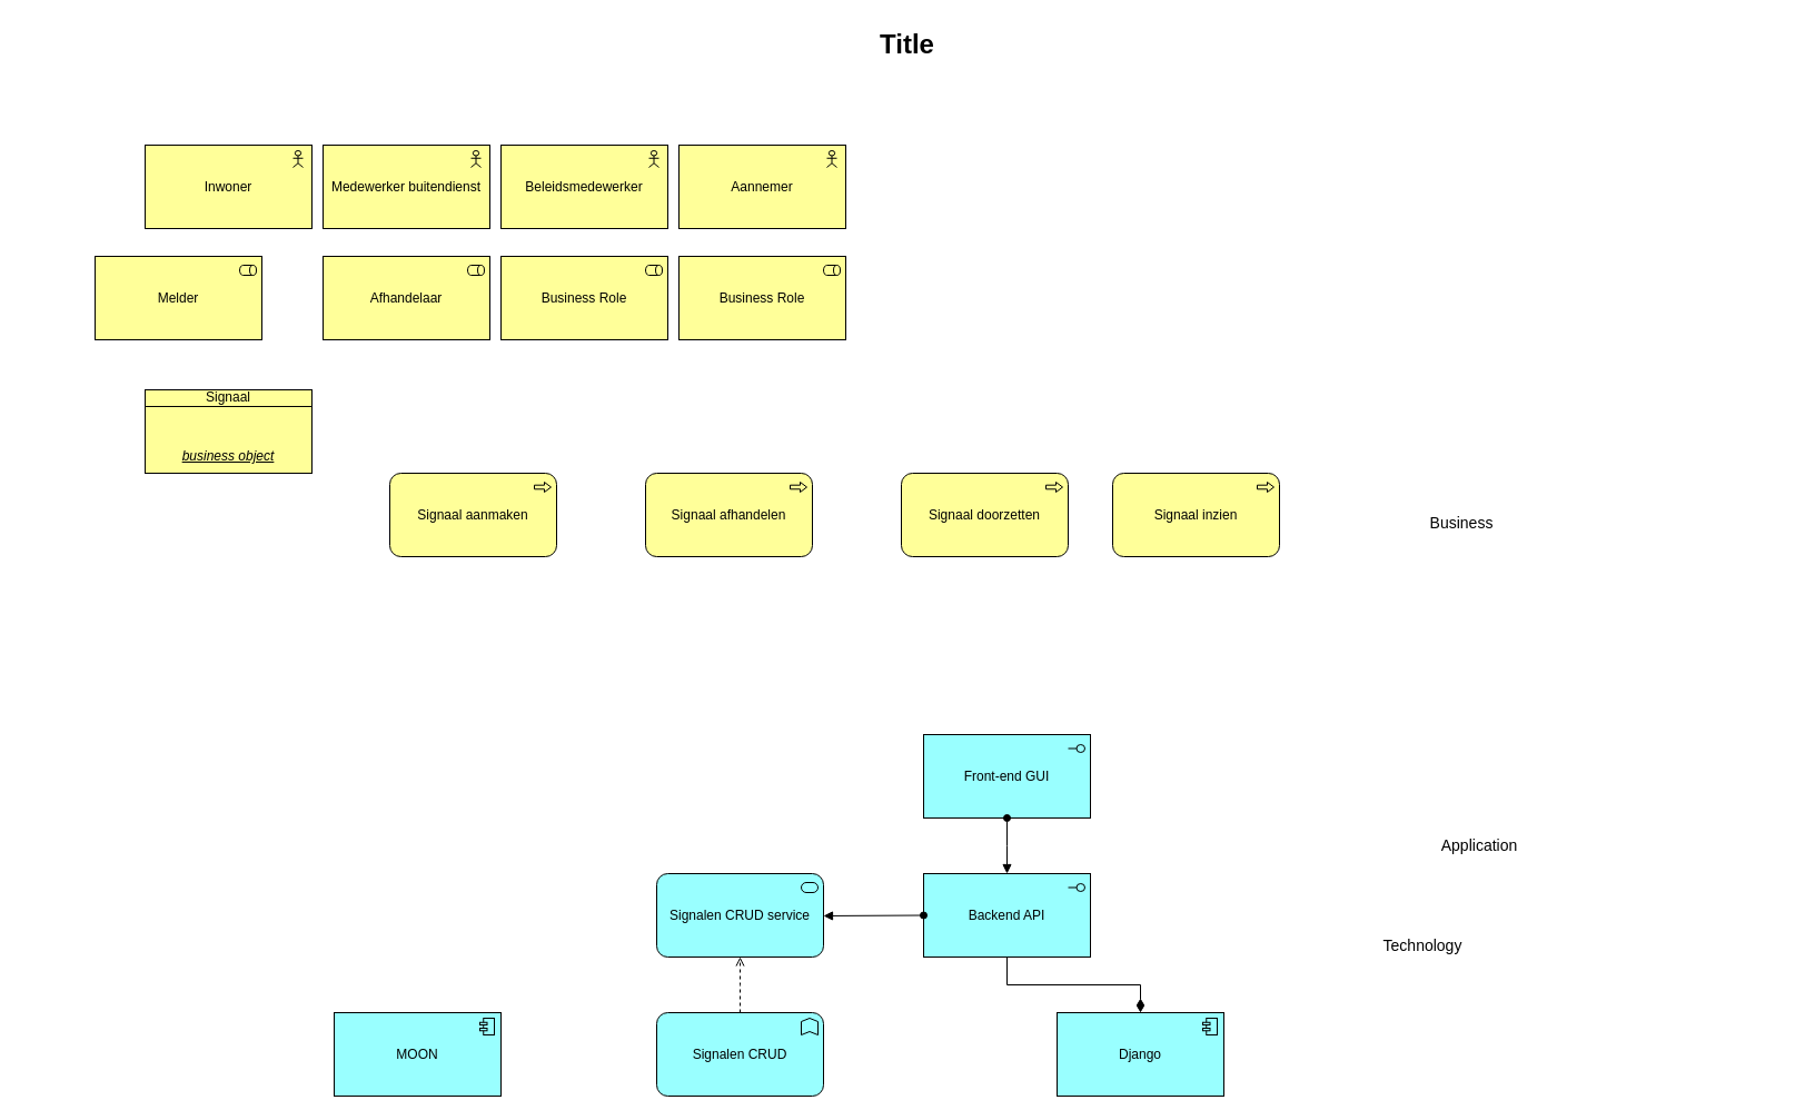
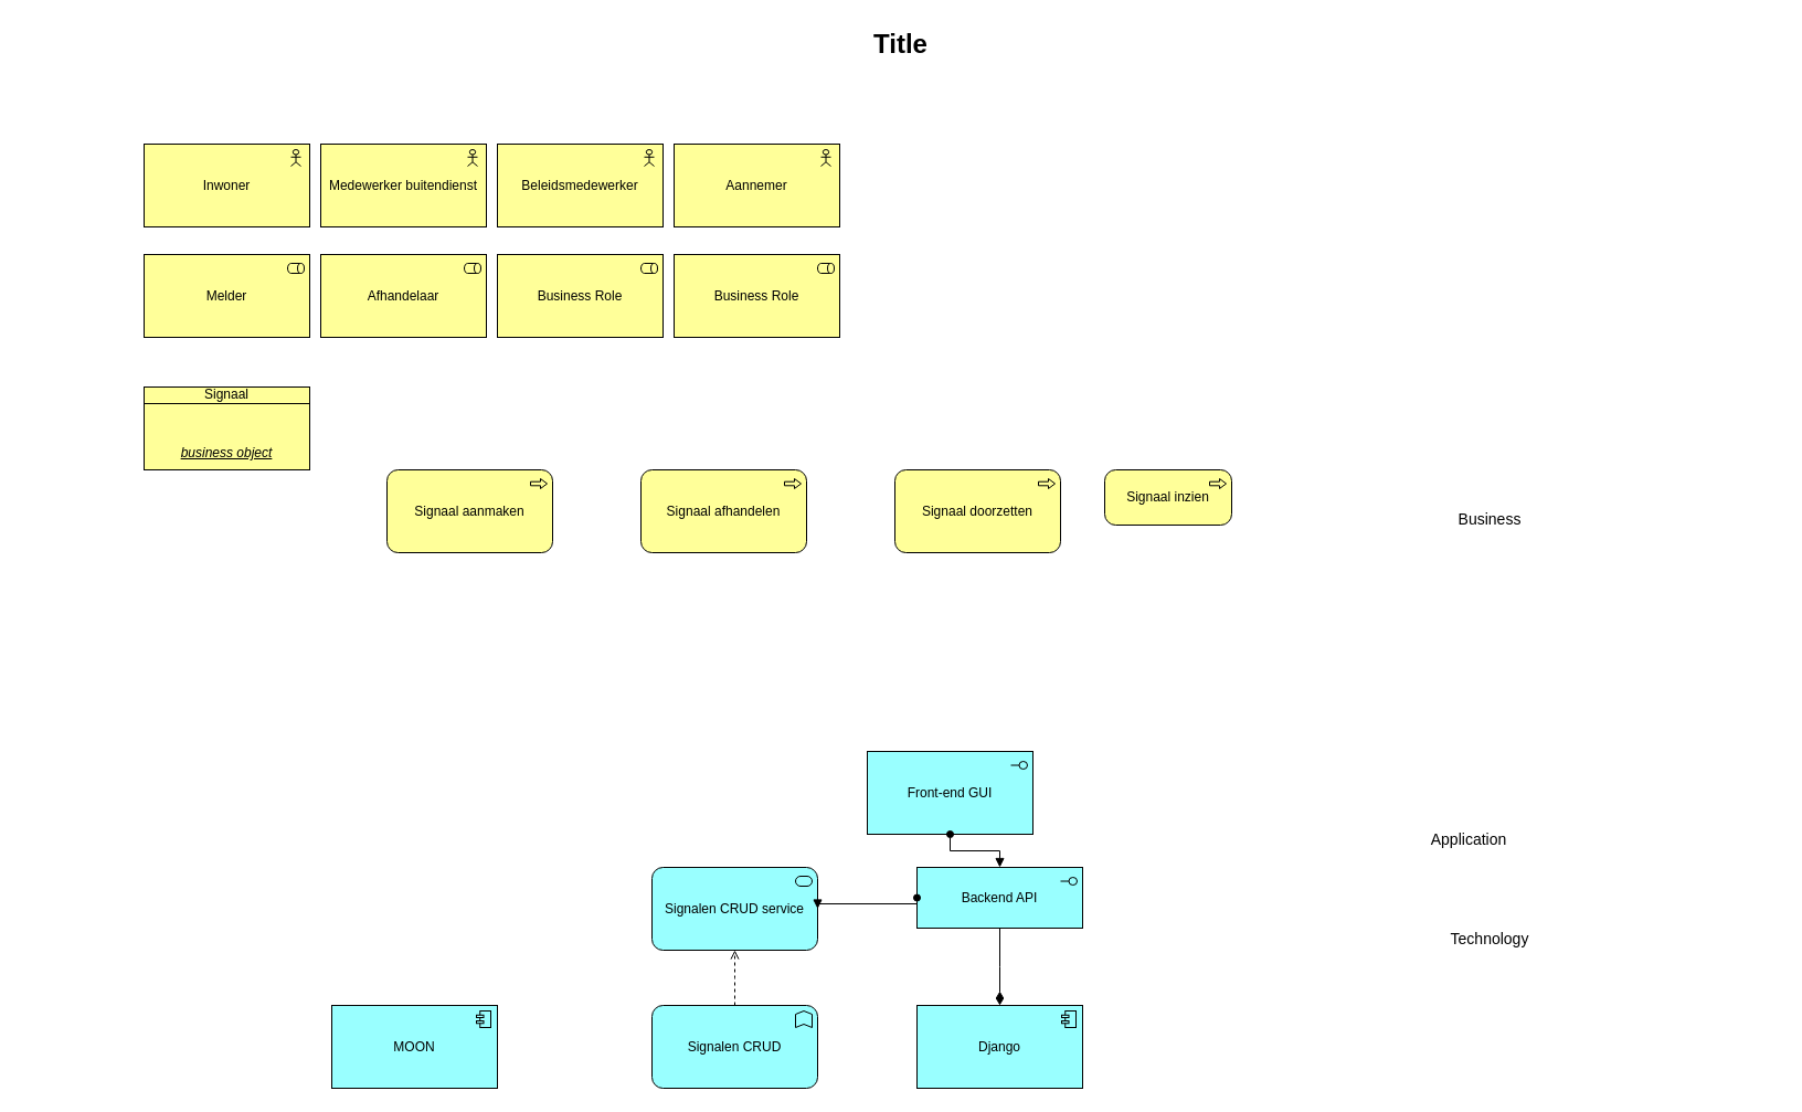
  <mxCell id="0" />
  <mxCell id="1" parent="0" />
- <mxCell id="2" value="Technology" style="text;html=1;strokeColor=none;fillColor=none;align=center;verticalAlign=middle;whiteSpace=wrap;fontSize=14;" parent="1" vertex="1"><mxGeometry x="1159" y="840" width="240" height="20" as="geometry" /></mxCell>
+ <mxCell id="2" value="Technology" style="text;html=1;strokeColor=none;fillColor=none;align=center;verticalAlign=middle;whiteSpace=wrap;fontSize=14;" parent="1" vertex="1"><mxGeometry x="1229" y="840" width="240" height="20" as="geometry" /></mxCell>
  <mxCell id="3" value="Application" style="text;html=1;strokeColor=none;fillColor=none;align=center;verticalAlign=middle;whiteSpace=wrap;fontSize=14;" parent="1" vertex="1"><mxGeometry x="1210" y="750" width="240" height="20" as="geometry" /></mxCell>
- <mxCell id="4" value="Business" style="text;html=1;strokeColor=none;fillColor=none;align=center;verticalAlign=middle;whiteSpace=wrap;fontSize=14;" parent="1" vertex="1"><mxGeometry x="1194" y="460" width="240" height="20" as="geometry" /></mxCell>
+ <mxCell id="4" value="Business" style="text;html=1;strokeColor=none;fillColor=none;align=center;verticalAlign=middle;whiteSpace=wrap;fontSize=14;" parent="1" vertex="1"><mxGeometry x="1229" y="460" width="240" height="20" as="geometry" /></mxCell>
  <mxCell id="5" value="Title" style="text;strokeColor=none;fillColor=none;html=1;fontSize=24;fontStyle=1;verticalAlign=middle;align=center;" parent="1" vertex="1"><mxGeometry x="20" y="20" width="1590" height="40" as="geometry" /></mxCell>
- <mxCell id="6" value="Melder" style="html=1;outlineConnect=0;whiteSpace=wrap;fillColor=#ffff99;shape=mxgraph.archimate3.application;appType=role;archiType=square;" vertex="1" parent="1"><mxGeometry x="85" y="230" width="150" height="75" as="geometry" /></mxCell>
+ <mxCell id="6" value="Melder" style="html=1;outlineConnect=0;whiteSpace=wrap;fillColor=#ffff99;shape=mxgraph.archimate3.application;appType=role;archiType=square;" vertex="1" parent="1"><mxGeometry x="130" y="230" width="150" height="75" as="geometry" /></mxCell>
  <mxCell id="7" value="Afhandelaar" style="html=1;outlineConnect=0;whiteSpace=wrap;fillColor=#ffff99;shape=mxgraph.archimate3.application;appType=role;archiType=square;" vertex="1" parent="1"><mxGeometry x="290" y="230" width="150" height="75" as="geometry" /></mxCell>
  <mxCell id="8" value="Business Role" style="html=1;outlineConnect=0;whiteSpace=wrap;fillColor=#ffff99;shape=mxgraph.archimate3.application;appType=role;archiType=square;" vertex="1" parent="1"><mxGeometry x="450" y="230" width="150" height="75" as="geometry" /></mxCell>
  <mxCell id="9" value="Business Role" style="html=1;outlineConnect=0;whiteSpace=wrap;fillColor=#ffff99;shape=mxgraph.archimate3.application;appType=role;archiType=square;" vertex="1" parent="1"><mxGeometry x="610" y="230" width="150" height="75" as="geometry" /></mxCell>
  <mxCell id="10" value="Medewerker buitendienst" style="html=1;outlineConnect=0;whiteSpace=wrap;fillColor=#ffff99;shape=mxgraph.archimate3.application;appType=actor;archiType=square;" vertex="1" parent="1"><mxGeometry x="290" y="130" width="150" height="75" as="geometry" /></mxCell>
  <mxCell id="11" value="Beleidsmedewerker" style="html=1;outlineConnect=0;whiteSpace=wrap;fillColor=#ffff99;shape=mxgraph.archimate3.application;appType=actor;archiType=square;" vertex="1" parent="1"><mxGeometry x="450" y="130" width="150" height="75" as="geometry" /></mxCell>
  <mxCell id="12" value="Aannemer" style="html=1;outlineConnect=0;whiteSpace=wrap;fillColor=#ffff99;shape=mxgraph.archimate3.application;appType=actor;archiType=square;" vertex="1" parent="1"><mxGeometry x="610" y="130" width="150" height="75" as="geometry" /></mxCell>
  <mxCell id="13" value="Inwoner" style="html=1;outlineConnect=0;whiteSpace=wrap;fillColor=#ffff99;shape=mxgraph.archimate3.application;appType=actor;archiType=square;" vertex="1" parent="1"><mxGeometry x="130" y="130" width="150" height="75" as="geometry" /></mxCell>
  <mxCell id="14" value="Signaal" style="html=1;outlineConnect=0;whiteSpace=wrap;fillColor=#ffff99;shape=mxgraph.archimate3.businessObject;overflow=fill;" vertex="1" parent="1"><mxGeometry x="130" y="350" width="150" height="75" as="geometry" /></mxCell>
  <mxCell id="15" value="&lt;i&gt;&lt;u&gt;business object&lt;/u&gt;&lt;/i&gt;" style="text;strokeColor=none;align=center;fillColor=none;html=1;verticalAlign=middle;whiteSpace=wrap;rounded=0;" vertex="1" parent="1"><mxGeometry x="130" y="395" width="150" height="30" as="geometry" /></mxCell>
- <mxCell id="16" value="Front-end GUI" style="html=1;outlineConnect=0;whiteSpace=wrap;fillColor=#99ffff;shape=mxgraph.archimate3.application;appType=interface;archiType=square;" vertex="1" parent="1"><mxGeometry x="830" y="660" width="150" height="75" as="geometry" /></mxCell>
- <mxCell id="17" value="Backend API" style="html=1;outlineConnect=0;whiteSpace=wrap;fillColor=#99ffff;shape=mxgraph.archimate3.application;appType=interface;archiType=square;" vertex="1" parent="1"><mxGeometry x="830" y="785" width="150" height="75" as="geometry" /></mxCell>
+ <mxCell id="16" value="Front-end GUI" style="html=1;outlineConnect=0;whiteSpace=wrap;fillColor=#99ffff;shape=mxgraph.archimate3.application;appType=interface;archiType=square;" vertex="1" parent="1"><mxGeometry x="785" y="680" width="150" height="75" as="geometry" /></mxCell>
+ <mxCell id="17" value="Backend API" style="html=1;outlineConnect=0;whiteSpace=wrap;fillColor=#99ffff;shape=mxgraph.archimate3.application;appType=interface;archiType=square;" vertex="1" parent="1"><mxGeometry x="830" y="785" width="150" height="55" as="geometry" /></mxCell>
  <mxCell id="18" value="Signalen CRUD" style="html=1;outlineConnect=0;whiteSpace=wrap;fillColor=#99ffff;shape=mxgraph.archimate3.application;appType=func;archiType=rounded;" vertex="1" parent="1"><mxGeometry x="590" y="910" width="150" height="75" as="geometry" /></mxCell>
  <mxCell id="19" value="Signalen CRUD service" style="html=1;outlineConnect=0;whiteSpace=wrap;fillColor=#99ffff;shape=mxgraph.archimate3.application;appType=serv;archiType=rounded" vertex="1" parent="1"><mxGeometry x="590" y="785" width="150" height="75" as="geometry" /></mxCell>
  <mxCell id="20" value="" style="endArrow=block;html=1;endFill=1;startArrow=oval;startFill=1;edgeStyle=elbowEdgeStyle;elbow=vertical;rounded=0;entryX=1;entryY=0.5;entryDx=0;entryDy=0;entryPerimeter=0;exitX=0;exitY=0.5;exitDx=0;exitDy=0;exitPerimeter=0;" edge="1" parent="1" source="17" target="19"><mxGeometry width="160" relative="1" as="geometry"><mxPoint x="700" y="840" as="sourcePoint" /><mxPoint x="860" y="840" as="targetPoint" /></mxGeometry></mxCell>
  <mxCell id="21" value="" style="html=1;startArrow=diamondThin;startFill=1;edgeStyle=elbowEdgeStyle;elbow=vertical;startSize=10;endArrow=none;endFill=0;rounded=0;exitX=0.5;exitY=0;exitDx=0;exitDy=0;exitPerimeter=0;" edge="1" parent="1" source="29" target="17"><mxGeometry width="160" relative="1" as="geometry"><mxPoint x="923.75" y="910" as="sourcePoint" /><mxPoint x="860" y="840" as="targetPoint" /></mxGeometry></mxCell>
  <mxCell id="22" value="" style="edgeStyle=elbowEdgeStyle;html=1;endArrow=open;elbow=vertical;endFill=0;dashed=1;rounded=0;entryX=0.5;entryY=1;entryDx=0;entryDy=0;entryPerimeter=0;exitX=0.5;exitY=0;exitDx=0;exitDy=0;exitPerimeter=0;" edge="1" parent="1" source="18" target="19"><mxGeometry width="160" relative="1" as="geometry"><mxPoint x="920" y="840" as="sourcePoint" /><mxPoint x="1080" y="840" as="targetPoint" /></mxGeometry></mxCell>
  <mxCell id="23" value="" style="endArrow=block;html=1;endFill=1;startArrow=oval;startFill=1;edgeStyle=elbowEdgeStyle;elbow=vertical;rounded=0;exitX=0.5;exitY=1;exitDx=0;exitDy=0;exitPerimeter=0;entryX=0.5;entryY=0;entryDx=0;entryDy=0;entryPerimeter=0;" edge="1" parent="1" source="16" target="17"><mxGeometry width="160" relative="1" as="geometry"><mxPoint x="700" y="840" as="sourcePoint" /><mxPoint x="920" y="770" as="targetPoint" /></mxGeometry></mxCell>
  <mxCell id="24" value="Signaal aanmaken" style="html=1;outlineConnect=0;whiteSpace=wrap;fillColor=#ffff99;shape=mxgraph.archimate3.application;appType=proc;archiType=rounded;" vertex="1" parent="1"><mxGeometry x="350" y="425" width="150" height="75" as="geometry" /></mxCell>
  <mxCell id="25" value="Signaal afhandelen" style="html=1;outlineConnect=0;whiteSpace=wrap;fillColor=#ffff99;shape=mxgraph.archimate3.application;appType=proc;archiType=rounded;" vertex="1" parent="1"><mxGeometry x="580" y="425" width="150" height="75" as="geometry" /></mxCell>
  <mxCell id="26" value="Signaal doorzetten" style="html=1;outlineConnect=0;whiteSpace=wrap;fillColor=#ffff99;shape=mxgraph.archimate3.application;appType=proc;archiType=rounded;" vertex="1" parent="1"><mxGeometry x="810" y="425" width="150" height="75" as="geometry" /></mxCell>
- <mxCell id="27" value="Signaal inzien" style="html=1;outlineConnect=0;whiteSpace=wrap;fillColor=#ffff99;shape=mxgraph.archimate3.application;appType=proc;archiType=rounded;" vertex="1" parent="1"><mxGeometry x="1000" y="425" width="150" height="75" as="geometry" /></mxCell>
+ <mxCell id="27" value="Signaal inzien" style="html=1;outlineConnect=0;whiteSpace=wrap;fillColor=#ffff99;shape=mxgraph.archimate3.application;appType=proc;archiType=rounded;" vertex="1" parent="1"><mxGeometry x="1000" y="425" width="115" height="50" as="geometry" /></mxCell>
  <mxCell id="28" value="MOON" style="html=1;outlineConnect=0;whiteSpace=wrap;fillColor=#99ffff;shape=mxgraph.archimate3.application;appType=comp;archiType=square;" vertex="1" parent="1"><mxGeometry x="300" y="910" width="150" height="75" as="geometry" /></mxCell>
- <mxCell id="29" value="Django" style="html=1;outlineConnect=0;whiteSpace=wrap;fillColor=#99ffff;shape=mxgraph.archimate3.application;appType=comp;archiType=square;" vertex="1" parent="1"><mxGeometry x="950" y="910" width="150" height="75" as="geometry" /></mxCell>
+ <mxCell id="29" value="Django" style="html=1;outlineConnect=0;whiteSpace=wrap;fillColor=#99ffff;shape=mxgraph.archimate3.application;appType=comp;archiType=square;" vertex="1" parent="1"><mxGeometry x="830" y="910" width="150" height="75" as="geometry" /></mxCell>
